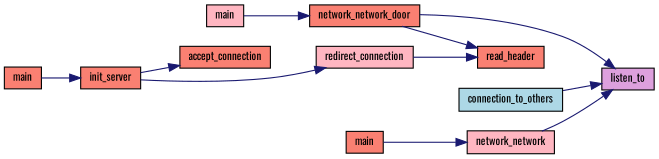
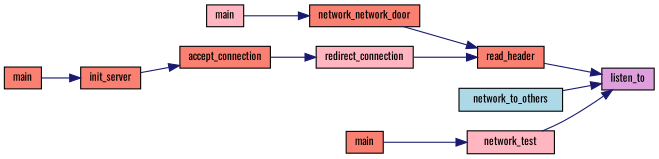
  digraph {
    fontname=Oswald
    rankdir=RL
    node [color=black fillcolor=salmon fontname=Oswald fontsize=10 shape=record style=filled]
    edge [color=midnightblue dir=back fontname=Oswald fontsize=10 labelfontname=Helvetica labelfontsize=10 style=solid]
    n1 [fontcolor=black height=0.2 label=read_header width=0.4]
    n2 [height=0.2 label=network_network_door width=0.4]
    n3 [fillcolor=lightpink height=0.2 label=redirect_connection width=0.4]
    n4 [height=0.2 label=accept_connection width=0.4]
    n5 [height=0.2 label=init_server width=0.4]
    n6 [fillcolor=lightpink height=0.2 label=main width=0.4]
    n7 [height=0.2 label=main width=0.4]
    n8 [fillcolor=plum height=0.2 label=listen_to width=0.4]
-   n9 [fillcolor=lightblue height=0.2 label=connection_to_others width=0.4]
-   n10 [fillcolor=lightpink height=0.2 label=network_network width=0.4]
+   n9 [fillcolor=lightblue height=0.2 label=network_to_others width=0.4]
+   n10 [fillcolor=lightpink height=0.2 label=network_test width=0.4]
    n11 [height=0.2 label=main width=0.4]
    n1 -> n2
    n1 -> n3
    n2 -> n6
-   n3 -> n5
+   n3 -> n4
    n4 -> n5
    n5 -> n7
-   n8 -> n2
+   n8 -> n1
    n8 -> n9
    n8 -> n10
    n10 -> n11
  }
